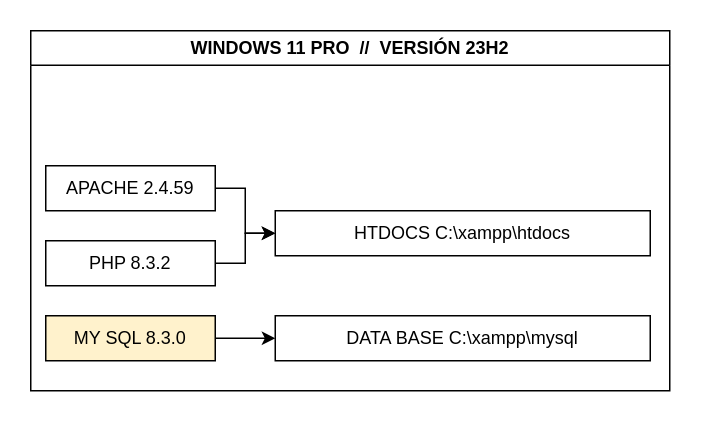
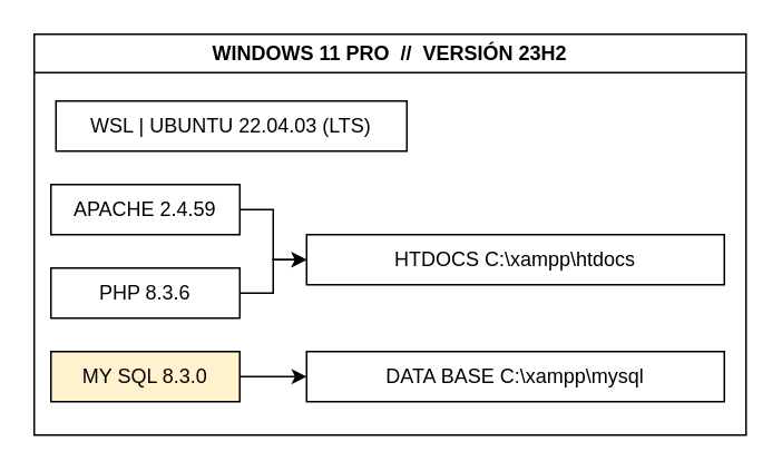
  <mxCell id="0" />
  <mxCell id="1" parent="0" />
  <mxCell id="2" value="WINDOWS 11 PRO&amp;nbsp; //&amp;nbsp; VERSIÓN 23H2" style="swimlane;whiteSpace=wrap;html=1;" vertex="1" parent="1"><mxGeometry x="20" y="20" width="426" height="240" as="geometry" /></mxCell>
+ <mxCell id="3" value="WSL | UBUNTU 22.04.03 (LTS)" style="rounded=0;whiteSpace=wrap;html=1;" parent="2" vertex="1"><mxGeometry x="13" y="40" width="210" height="30" as="geometry" /></mxCell>
  <mxCell id="4" style="edgeStyle=orthogonalEdgeStyle;rounded=0;orthogonalLoop=1;jettySize=auto;html=1;exitX=1;exitY=0.5;exitDx=0;exitDy=0;entryX=0;entryY=0.5;entryDx=0;entryDy=0;" parent="2" source="5" target="10" edge="1"><mxGeometry relative="1" as="geometry" /></mxCell>
  <mxCell id="5" value="APACHE 2.4.59" style="rounded=0;whiteSpace=wrap;html=1;" parent="2" vertex="1"><mxGeometry x="10" y="90" width="113" height="30" as="geometry" /></mxCell>
  <mxCell id="6" style="edgeStyle=orthogonalEdgeStyle;rounded=0;orthogonalLoop=1;jettySize=auto;html=1;exitX=1;exitY=0.5;exitDx=0;exitDy=0;entryX=0;entryY=0.5;entryDx=0;entryDy=0;" parent="2" source="7" target="10" edge="1"><mxGeometry relative="1" as="geometry" /></mxCell>
- <mxCell id="7" value="PHP 8.3.2" style="rounded=0;whiteSpace=wrap;html=1;" parent="2" vertex="1"><mxGeometry x="10" y="140" width="113" height="30" as="geometry" /></mxCell>
+ <mxCell id="7" value="PHP 8.3.6" style="rounded=0;whiteSpace=wrap;html=1;" parent="2" vertex="1"><mxGeometry x="10" y="140" width="113" height="30" as="geometry" /></mxCell>
  <mxCell id="8" style="edgeStyle=orthogonalEdgeStyle;rounded=0;orthogonalLoop=1;jettySize=auto;html=1;exitX=1;exitY=0.5;exitDx=0;exitDy=0;entryX=0;entryY=0.5;entryDx=0;entryDy=0;" parent="2" source="9" target="11" edge="1"><mxGeometry relative="1" as="geometry" /></mxCell>
  <mxCell id="9" value="MY SQL 8.3.0" style="rounded=0;whiteSpace=wrap;html=1;fillColor=#fff2cc;" parent="2" vertex="1"><mxGeometry x="10" y="190" width="113" height="30" as="geometry" /></mxCell>
  <mxCell id="10" value="HTDOCS C:\xampp\htdocs" style="rounded=0;whiteSpace=wrap;html=1;" parent="2" vertex="1"><mxGeometry x="163" y="120" width="250" height="30" as="geometry" /></mxCell>
  <mxCell id="11" value="DATA BASE C:\xampp\mysql" style="rounded=0;whiteSpace=wrap;html=1;" parent="2" vertex="1"><mxGeometry x="163" y="190" width="250" height="30" as="geometry" /></mxCell>
